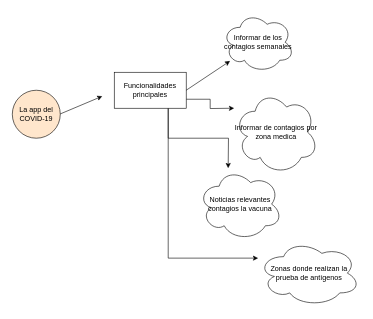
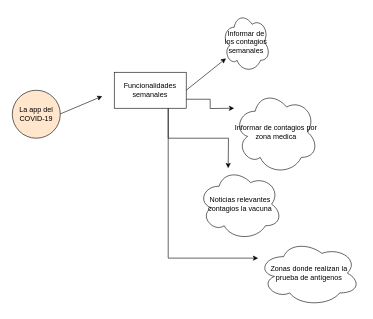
  <mxCell id="0" />
  <mxCell id="1" parent="0" />
  <mxCell id="2" value="La app del COVID-19" style="ellipse;whiteSpace=wrap;html=1;aspect=fixed;fillColor=#ffe6cc;" vertex="1" parent="1"><mxGeometry x="20" y="150" width="80" height="80" as="geometry" /></mxCell>
  <mxCell id="3" style="edgeStyle=orthogonalEdgeStyle;rounded=0;orthogonalLoop=1;jettySize=auto;html=1;exitX=1;exitY=0.75;exitDx=0;exitDy=0;" edge="1" parent="1" source="6"><mxGeometry relative="1" as="geometry"><mxPoint x="390" y="180" as="targetPoint" /></mxGeometry></mxCell>
  <mxCell id="4" style="edgeStyle=orthogonalEdgeStyle;rounded=0;orthogonalLoop=1;jettySize=auto;html=1;exitX=0.75;exitY=1;exitDx=0;exitDy=0;" edge="1" parent="1" source="6"><mxGeometry relative="1" as="geometry"><mxPoint x="380" y="280" as="targetPoint" /></mxGeometry></mxCell>
  <mxCell id="5" style="edgeStyle=orthogonalEdgeStyle;rounded=0;orthogonalLoop=1;jettySize=auto;html=1;exitX=0.75;exitY=1;exitDx=0;exitDy=0;" edge="1" parent="1" source="6"><mxGeometry relative="1" as="geometry"><mxPoint x="430" y="430" as="targetPoint" /><Array as="points"><mxPoint x="280" y="430" /></Array></mxGeometry></mxCell>
- <mxCell id="6" value="Funcionalidades principales" style="rounded=0;whiteSpace=wrap;html=1;" vertex="1" parent="1"><mxGeometry x="190" y="120" width="120" height="60" as="geometry" /></mxCell>
+ <mxCell id="6" value="Funcionalidades semanales" style="rounded=0;whiteSpace=wrap;html=1;" vertex="1" parent="1"><mxGeometry x="190" y="120" width="120" height="60" as="geometry" /></mxCell>
  <mxCell id="7" value="" style="endArrow=classic;html=1;" edge="1" parent="1"><mxGeometry width="50" height="50" relative="1" as="geometry"><mxPoint x="100" y="189.5" as="sourcePoint" /><mxPoint x="170" y="160" as="targetPoint" /><Array as="points" /></mxGeometry></mxCell>
  <mxCell id="8" value="" style="endArrow=classic;html=1;" edge="1" parent="1" target="9"><mxGeometry width="50" height="50" relative="1" as="geometry"><mxPoint x="310" y="150" as="sourcePoint" /><mxPoint x="370" y="110" as="targetPoint" /></mxGeometry></mxCell>
- <mxCell id="9" value="Informar de los contagios semanales" style="ellipse;shape=cloud;whiteSpace=wrap;html=1;" vertex="1" parent="1"><mxGeometry x="370" y="20" width="120" height="100" as="geometry" /></mxCell>
+ <mxCell id="9" value="Informar de los contagios semanales" style="ellipse;shape=cloud;whiteSpace=wrap;html=1;" vertex="1" parent="1"><mxGeometry x="370" y="20" width="80" height="100" as="geometry" /></mxCell>
  <mxCell id="10" value="Informar de contagios por zona medica" style="ellipse;shape=cloud;whiteSpace=wrap;html=1;" vertex="1" parent="1"><mxGeometry x="390" y="150" width="140" height="140" as="geometry" /></mxCell>
  <mxCell id="11" value="Noticias relevantes contagios la vacuna" style="ellipse;shape=cloud;whiteSpace=wrap;html=1;" vertex="1" parent="1"><mxGeometry x="330" y="280" width="140" height="120" as="geometry" /></mxCell>
  <mxCell id="12" value="Zonas donde realizan la prueba de antígenos" style="ellipse;shape=cloud;whiteSpace=wrap;html=1;" vertex="1" parent="1"><mxGeometry x="430" y="400" width="170" height="110" as="geometry" /></mxCell>
